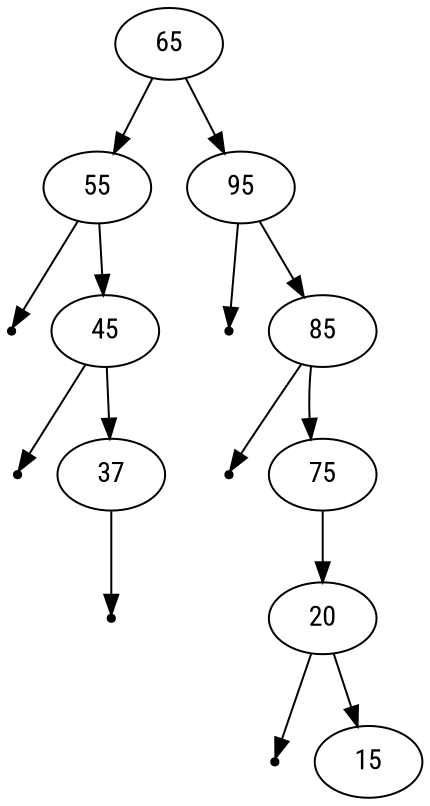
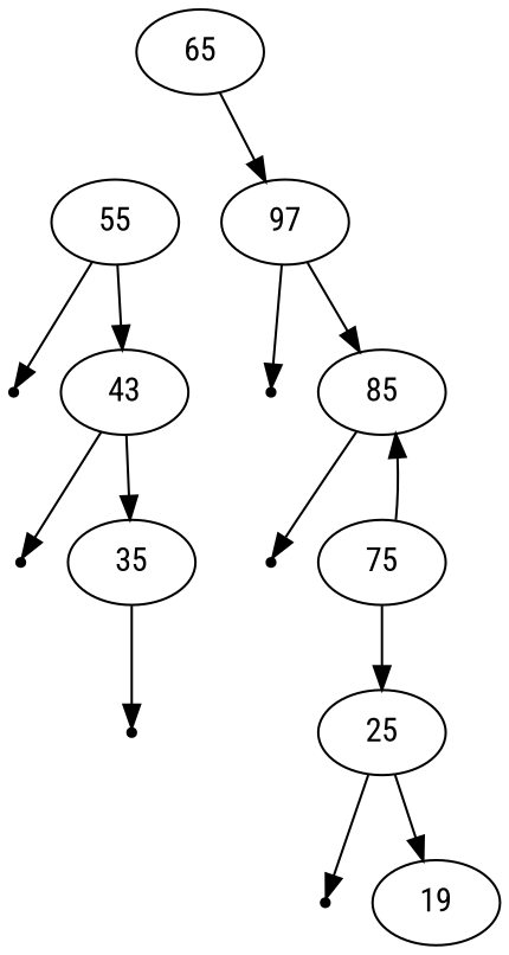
  digraph {
    fontname="Roboto Condensed"
    ordering=out
    node [fontname="Roboto Condensed"]
    edge [fontname="Roboto Condensed"]
    null0 [shape=point]
    null1 [shape=point]
    null2 [shape=point]
    null3 [shape=point]
    null4 [shape=point]
    null5 [shape=point]
    65
    55
-   95
-   45
+   95 [label=97]
+   45 [label=43]
    85
-   35 [label=37]
+   35
    75
-   25 [label=20]
-   15
-   65 -> 55
+   25
+   15 [label=19]
    65 -> 95
    55 -> null4
    55 -> 45
    95 -> null0
    95 -> 85
    45 -> null1
    45 -> 35
    85 -> null5
-   85 -> 75
+   75 -> 85
    35 -> null2
    75 -> 25
    25 -> null3
    25 -> 15
  }
